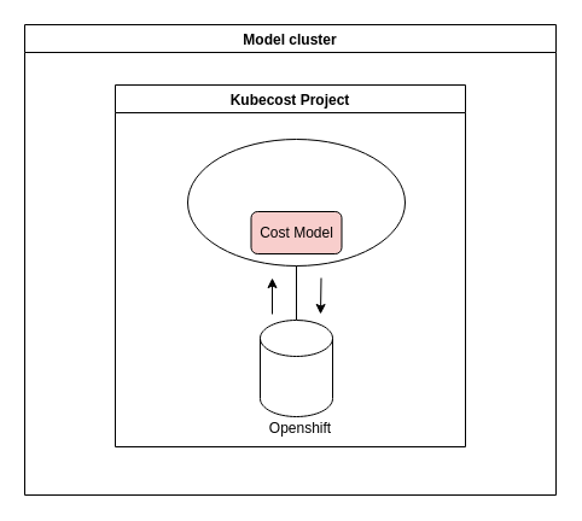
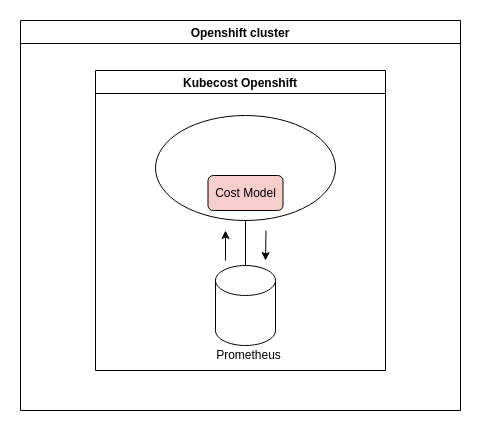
  <mxCell id="0" />
  <mxCell id="1" parent="0" />
- <mxCell id="2" value="Model cluster" style="swimlane;" vertex="1" parent="1"><mxGeometry x="20" y="20" width="440" height="390" as="geometry" /></mxCell>
- <mxCell id="3" value="Kubecost Project" style="swimlane;" vertex="1" parent="2"><mxGeometry x="75" y="50" width="290" height="300" as="geometry" /></mxCell>
+ <mxCell id="2" value="Openshift cluster" style="swimlane;" vertex="1" parent="1"><mxGeometry x="20" y="20" width="440" height="390" as="geometry" /></mxCell>
+ <mxCell id="3" value="Kubecost Openshift" style="swimlane;" vertex="1" parent="2"><mxGeometry x="75" y="50" width="290" height="300" as="geometry" /></mxCell>
  <mxCell id="4" value="" style="edgeStyle=none;html=1;" edge="1" parent="3" source="5" target="7"><mxGeometry relative="1" as="geometry" /></mxCell>
  <mxCell id="5" value="" style="shape=cylinder3;whiteSpace=wrap;html=1;boundedLbl=1;backgroundOutline=1;size=15;" vertex="1" parent="3"><mxGeometry x="120" y="195" width="60" height="80" as="geometry" /></mxCell>
  <mxCell id="6" value="" style="ellipse;whiteSpace=wrap;html=1;" vertex="1" parent="3"><mxGeometry x="60" y="45" width="180" height="105" as="geometry" /></mxCell>
  <mxCell id="7" value="Cost Model" style="rounded=1;whiteSpace=wrap;html=1;fillColor=#f8cecc;" vertex="1" parent="3"><mxGeometry x="112.5" y="105" width="75" height="35" as="geometry" /></mxCell>
- <mxCell id="8" value="Openshift" style="text;html=1;align=center;verticalAlign=middle;resizable=0;points=[];autosize=1;strokeColor=none;fillColor=none;" vertex="1" parent="3"><mxGeometry x="112.5" y="275" width="80" height="20" as="geometry" /></mxCell>
+ <mxCell id="8" value="Prometheus" style="text;html=1;align=center;verticalAlign=middle;resizable=0;points=[];autosize=1;strokeColor=none;fillColor=none;" vertex="1" parent="3"><mxGeometry x="112.5" y="275" width="80" height="20" as="geometry" /></mxCell>
  <mxCell id="9" value="" style="endArrow=classic;html=1;" edge="1" parent="3"><mxGeometry width="50" height="50" relative="1" as="geometry"><mxPoint x="130" y="190" as="sourcePoint" /><mxPoint x="130" y="160" as="targetPoint" /></mxGeometry></mxCell>
  <mxCell id="10" value="" style="endArrow=classic;html=1;" edge="1" parent="3"><mxGeometry width="50" height="50" relative="1" as="geometry"><mxPoint x="170.5" y="160" as="sourcePoint" /><mxPoint x="170" y="190" as="targetPoint" /></mxGeometry></mxCell>
